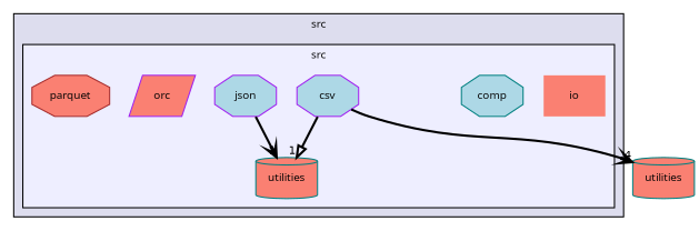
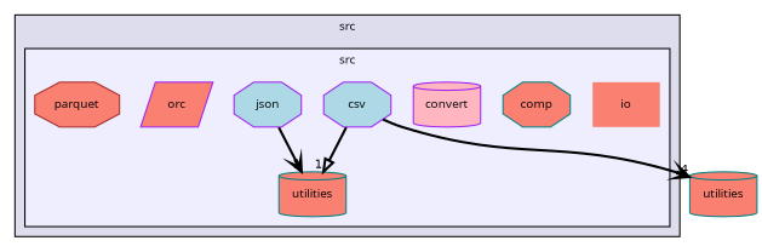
  digraph {
    compound=true
    fontname="Open Sans"
    node [fontname="Open Sans" fontsize=10 shape=octagon style=filled fillcolor=salmon color=teal]
    edge [headlabel=1 labeldistance=1.5 labelfontname=Helvetica labelfontsize=10 style=bold arrowhead=vee fontname="Open Sans"]
    n1 [label=io shape=plaintext]
-   n2 [fillcolor=lightblue label=comp]
+   n2 [label=comp]
+   n3 [color=purple fillcolor=lightpink label=convert shape=cylinder]
    n4 [color=purple fillcolor=lightblue label=csv]
    n5 [color=purple fillcolor=lightblue label=json]
    n6 [color=purple label=orc shape=parallelogram]
    n7 [color=brown label=parquet]
    n8 [label=utilities shape=cylinder]
    n9 [label=utilities shape=cylinder]
    subgraph cluster_1 {
      bgcolor="#ddddee"
      fontsize=10
      label=src
      pencolor=black
      subgraph cluster_2 {
        bgcolor="#eeeeff"
        fontsize=10
        pencolor=black
        n1
        n2
+       n3
        n4
        n5
        n6
        n7
        n8
      }
    }
    n4 -> n8 [arrowhead=onormal]
    n4 -> n9 [headlabel=4]
    n5 -> n8
  }
